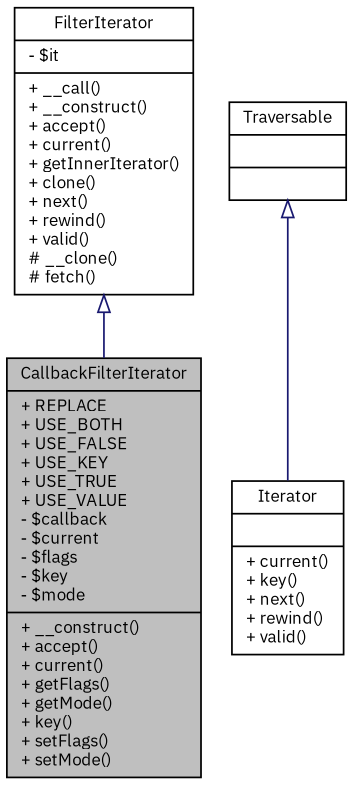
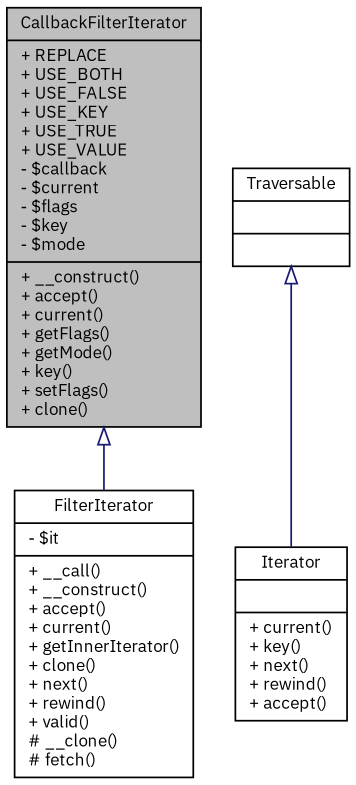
  digraph {
    fontname="IBM Plex Sans"
    node [color=black fillcolor=white fontname="IBM Plex Sans" fontsize=10 shape=record style=filled]
    edge [arrowtail=onormal color=midnightblue dir=back fontname="IBM Plex Sans" fontsize=10 labelfontname=Helvetica labelfontsize=10 style=solid]
-   n1 [fillcolor=grey75 fontcolor=black height=0.2 label="{CallbackFilterIterator\n|+ REPLACE\l+ USE_BOTH\l+ USE_FALSE\l+ USE_KEY\l+ USE_TRUE\l+ USE_VALUE\l- $callback\l- $current\l- $flags\l- $key\l- $mode\l|+ __construct()\l+ accept()\l+ current()\l+ getFlags()\l+ getMode()\l+ key()\l+ setFlags()\l+ setMode()\l}" width=0.4]
+   n1 [fillcolor=grey75 fontcolor=black height=0.2 label="{CallbackFilterIterator\n|+ REPLACE\l+ USE_BOTH\l+ USE_FALSE\l+ USE_KEY\l+ USE_TRUE\l+ USE_VALUE\l- $callback\l- $current\l- $flags\l- $key\l- $mode\l|+ __construct()\l+ accept()\l+ current()\l+ getFlags()\l+ getMode()\l+ key()\l+ setFlags()\l+ clone()\l}" width=0.4]
    n2 [height=0.2 label="{FilterIterator\n|- $it\l|+ __call()\l+ __construct()\l+ accept()\l+ current()\l+ getInnerIterator()\l+ clone()\l+ next()\l+ rewind()\l+ valid()\l# __clone()\l# fetch()\l}" width=0.4]
-   n3 [height=0.2 label="{Iterator\n||+ current()\l+ key()\l+ next()\l+ rewind()\l+ valid()\l}" width=0.4]
+   n3 [height=0.2 label="{Iterator\n||+ current()\l+ key()\l+ next()\l+ rewind()\l+ accept()\l}" width=0.4]
    n4 [height=0.2 label="{Traversable\n||}" width=0.4]
-   n2 -> n1
+   n1 -> n2
    n4 -> n3
  }
